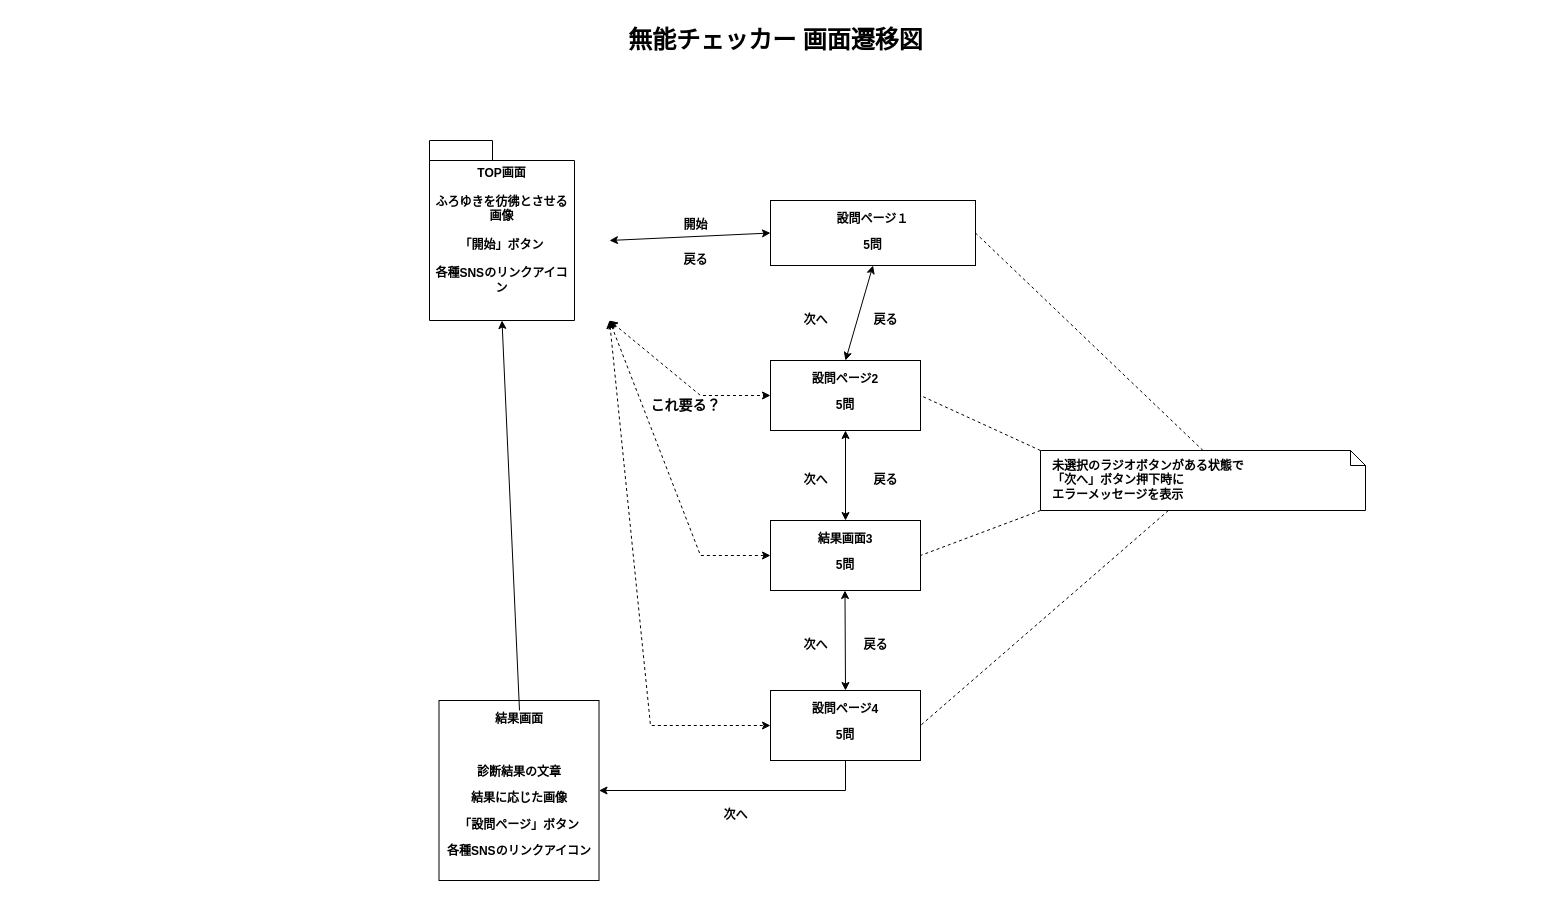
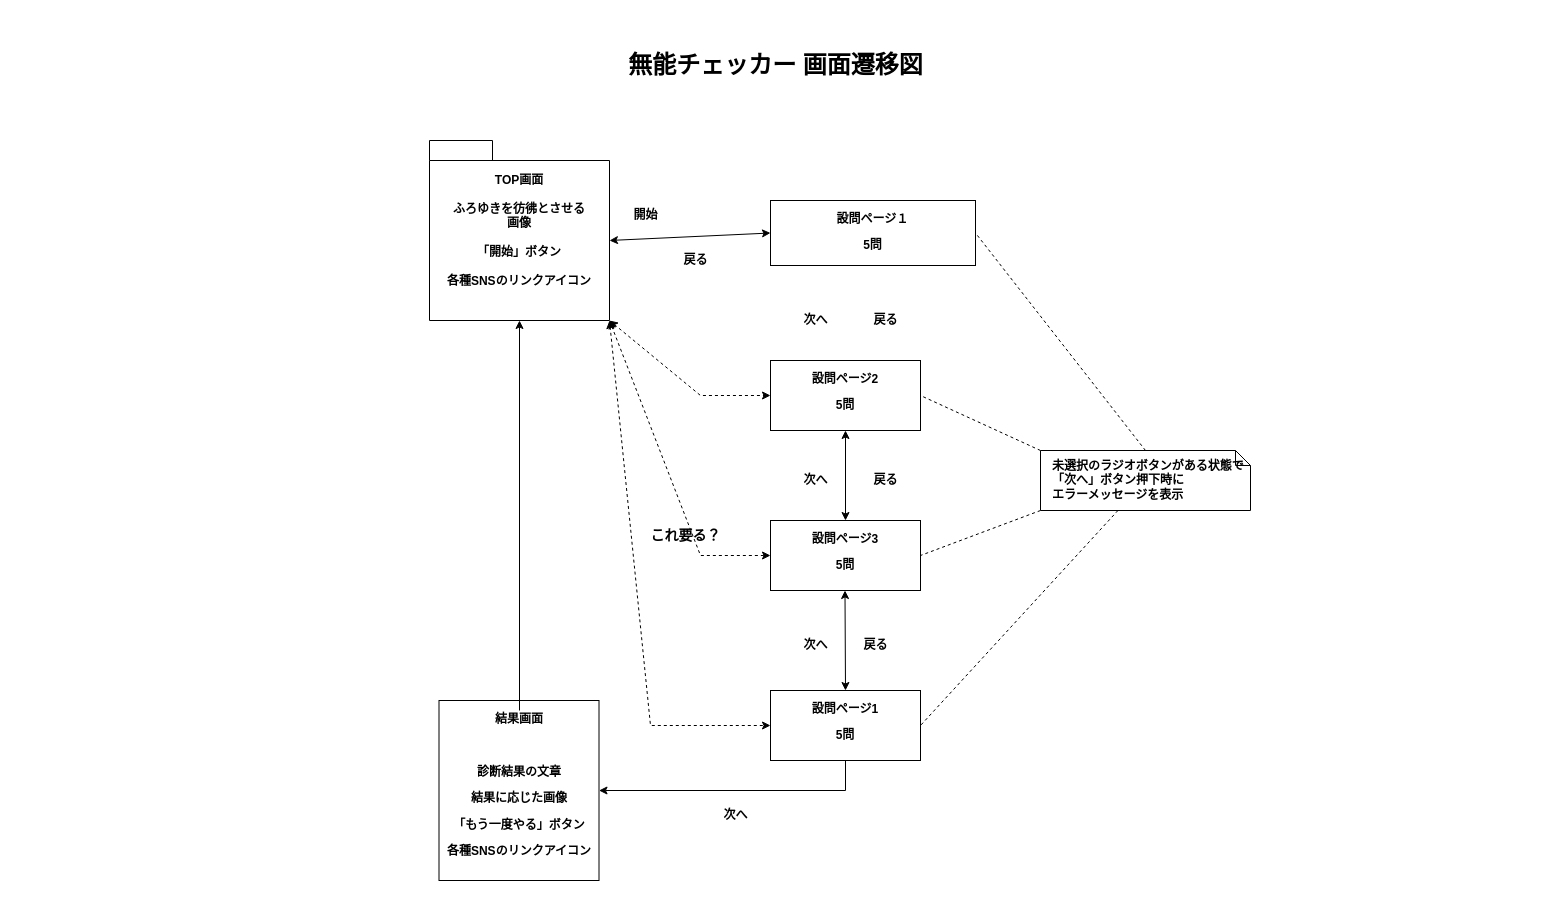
  <mxCell id="0" style=";html=1;" />
  <mxCell id="1" style=";html=1;" parent="0" />
- <mxCell id="2" value="TOP画面&lt;br&gt;&lt;br&gt;ふろゆきを彷彿とさせる&lt;br&gt;画像&lt;br&gt;&lt;br&gt;「開始」ボタン&lt;br&gt;&lt;br&gt;各種SNSのリンクアイコン" style="shape=folder;tabWidth=63;tabHeight=20;tabPosition=left;strokeWidth=1;html=1;whiteSpace=wrap;align=center;fontSize=12;fontStyle=1" parent="1" vertex="1"><mxGeometry x="429" y="140" width="145" height="180" as="geometry" /></mxCell>
- <mxCell id="3" value="&lt;p&gt;結果画面&lt;/p&gt;&lt;p&gt;&lt;br&gt;&lt;/p&gt;&lt;p&gt;診断結果の文章&lt;/p&gt;&lt;p&gt;結果に応じた画像&lt;/p&gt;「&lt;span style=&quot;background-color: initial;&quot;&gt;設問ページ」ボタン&lt;/span&gt;&lt;br&gt;&lt;p&gt;各種SNSのリンクアイコン&lt;/p&gt;" style="shape=rect;html=1;overflow=fill;whiteSpace=wrap;align=center;fontStyle=1" parent="1" vertex="1"><mxGeometry x="438.5" y="700" width="160" height="180" as="geometry" /></mxCell>
+ <mxCell id="2" value="TOP画面&lt;br&gt;&lt;br&gt;ふろゆきを彷彿とさせる&lt;br&gt;画像&lt;br&gt;&lt;br&gt;「開始」ボタン&lt;br&gt;&lt;br&gt;各種SNSのリンクアイコン" style="shape=folder;tabWidth=63;tabHeight=20;tabPosition=left;strokeWidth=1;html=1;whiteSpace=wrap;align=center;fontSize=12;fontStyle=1" parent="1" vertex="1"><mxGeometry x="429" y="140" width="180" height="180" as="geometry" /></mxCell>
+ <mxCell id="3" value="&lt;p&gt;結果画面&lt;/p&gt;&lt;p&gt;&lt;br&gt;&lt;/p&gt;&lt;p&gt;診断結果の文章&lt;/p&gt;&lt;p&gt;結果に応じた画像&lt;/p&gt;「&lt;span style=&quot;background-color: initial;&quot;&gt;もう一度やる」ボタン&lt;/span&gt;&lt;br&gt;&lt;p&gt;各種SNSのリンクアイコン&lt;/p&gt;" style="shape=rect;html=1;overflow=fill;whiteSpace=wrap;align=center;fontStyle=1" parent="1" vertex="1"><mxGeometry x="438.5" y="700" width="160" height="180" as="geometry" /></mxCell>
  <mxCell id="4" value="&lt;p&gt;設問ページ１&lt;/p&gt;&lt;p&gt;5問&lt;/p&gt;" style="shape=rect;html=1;overflow=fill;whiteSpace=wrap;align=center;fontStyle=1" parent="1" vertex="1"><mxGeometry x="770" y="200" width="205" height="65" as="geometry" /></mxCell>
  <mxCell id="5" style="rounded=0;html=1;endArrow=none;endFill=0;jettySize=auto;orthogonalLoop=1;entryX=1;entryY=0.5;entryDx=0;entryDy=0;dashed=1;" parent="1" source="6" target="10" edge="1"><mxGeometry relative="1" as="geometry"><mxPoint x="900.03" y="705" as="targetPoint" /></mxGeometry></mxCell>
- <mxCell id="6" value="&lt;b&gt;未選択のラジオボタンがある状態で&lt;br&gt;「次へ」ボタン押下時に&lt;br&gt;エラーメッセージを表示&lt;br&gt;&lt;/b&gt;" style="shape=note;size=15;align=left;spacingLeft=10;html=1;whiteSpace=wrap;strokeWidth=1;fontSize=12;" parent="1" vertex="1"><mxGeometry x="1040" y="450" width="325" height="60" as="geometry" /></mxCell>
- <mxCell id="7" value="無能チェッカー 画面遷移図" style="text;strokeColor=none;fillColor=none;html=1;fontSize=24;fontStyle=1;verticalAlign=middle;align=center;" parent="1" vertex="1"><mxGeometry x="20" y="20" width="1510" height="40" as="geometry" /></mxCell>
+ <mxCell id="6" value="&lt;b&gt;未選択のラジオボタンがある状態で&lt;br&gt;「次へ」ボタン押下時に&lt;br&gt;エラーメッセージを表示&lt;br&gt;&lt;/b&gt;" style="shape=note;size=15;align=left;spacingLeft=10;html=1;whiteSpace=wrap;strokeWidth=1;fontSize=12;" parent="1" vertex="1"><mxGeometry x="1040" y="450" width="210" height="60" as="geometry" /></mxCell>
+ <mxCell id="7" value="無能チェッカー 画面遷移図" style="text;strokeColor=none;fillColor=none;html=1;fontSize=24;fontStyle=1;verticalAlign=middle;align=center;" parent="1" vertex="1"><mxGeometry x="20" y="45" width="1510" height="40" as="geometry" /></mxCell>
  <mxCell id="8" value="&lt;p&gt;設問ページ2&lt;/p&gt;&lt;p&gt;5問&lt;/p&gt;" style="shape=rect;html=1;overflow=fill;whiteSpace=wrap;align=center;fontStyle=1" vertex="1" parent="1"><mxGeometry x="770" y="360" width="150" height="70" as="geometry" /></mxCell>
- <mxCell id="9" value="&lt;p&gt;結果画面3&lt;/p&gt;&lt;p&gt;5問&lt;/p&gt;" style="shape=rect;html=1;overflow=fill;whiteSpace=wrap;align=center;fontStyle=1" vertex="1" parent="1"><mxGeometry x="770" y="520" width="150" height="70" as="geometry" /></mxCell>
- <mxCell id="10" value="&lt;p&gt;設問ページ4&lt;/p&gt;&lt;p&gt;5問&lt;/p&gt;" style="shape=rect;html=1;overflow=fill;whiteSpace=wrap;align=center;fontStyle=1" vertex="1" parent="1"><mxGeometry x="770" y="690" width="150" height="70" as="geometry" /></mxCell>
+ <mxCell id="9" value="&lt;p&gt;設問ページ3&lt;/p&gt;&lt;p&gt;5問&lt;/p&gt;" style="shape=rect;html=1;overflow=fill;whiteSpace=wrap;align=center;fontStyle=1" vertex="1" parent="1"><mxGeometry x="770" y="520" width="150" height="70" as="geometry" /></mxCell>
+ <mxCell id="10" value="&lt;p&gt;設問ページ1&lt;/p&gt;&lt;p&gt;5問&lt;/p&gt;" style="shape=rect;html=1;overflow=fill;whiteSpace=wrap;align=center;fontStyle=1" vertex="1" parent="1"><mxGeometry x="770" y="690" width="150" height="70" as="geometry" /></mxCell>
  <mxCell id="11" value="" style="endArrow=classic;startArrow=classic;html=1;rounded=0;fontFamily=Helvetica;fontSize=12;fontColor=default;entryX=0;entryY=0.5;entryDx=0;entryDy=0;exitX=0;exitY=0;exitDx=180;exitDy=180;exitPerimeter=0;dashed=1;" edge="1" parent="1" source="2" target="9"><mxGeometry width="50" height="50" relative="1" as="geometry"><mxPoint x="560" y="340" as="sourcePoint" /><mxPoint x="800" y="510" as="targetPoint" /><Array as="points"><mxPoint x="700" y="555" /></Array></mxGeometry></mxCell>
  <mxCell id="12" value="" style="endArrow=classic;startArrow=classic;html=1;rounded=0;fontFamily=Helvetica;fontSize=12;fontColor=default;entryX=0;entryY=0.5;entryDx=0;entryDy=0;exitX=0;exitY=0;exitDx=180;exitDy=180;exitPerimeter=0;dashed=1;" edge="1" parent="1" source="2" target="10"><mxGeometry width="50" height="50" relative="1" as="geometry"><mxPoint x="660" y="710" as="sourcePoint" /><mxPoint x="710" y="660" as="targetPoint" /><Array as="points"><mxPoint x="650" y="725" /></Array></mxGeometry></mxCell>
  <mxCell id="13" value="" style="endArrow=classic;startArrow=classic;html=1;rounded=0;fontFamily=Helvetica;fontSize=12;fontColor=default;entryX=0;entryY=0.5;entryDx=0;entryDy=0;dashed=1;exitX=0;exitY=0;exitDx=180;exitDy=180;exitPerimeter=0;" edge="1" parent="1" source="2"><mxGeometry width="50" height="50" relative="1" as="geometry"><mxPoint x="570" y="330" as="sourcePoint" /><mxPoint x="770" y="395" as="targetPoint" /><Array as="points"><mxPoint x="700" y="395" /></Array></mxGeometry></mxCell>
  <mxCell id="14" value="" style="endArrow=classic;startArrow=classic;html=1;rounded=0;fontFamily=Helvetica;fontSize=12;fontColor=default;entryX=0;entryY=0.5;entryDx=0;entryDy=0;exitX=0;exitY=0;exitDx=180;exitDy=100;exitPerimeter=0;" edge="1" parent="1" source="2" target="4"><mxGeometry width="50" height="50" relative="1" as="geometry"><mxPoint x="680" y="210" as="sourcePoint" /><mxPoint x="1156" y="435" as="targetPoint" /><Array as="points" /></mxGeometry></mxCell>
- <mxCell id="15" value="" style="endArrow=classic;startArrow=classic;html=1;rounded=0;fontFamily=Helvetica;fontSize=12;fontColor=default;entryX=0.5;entryY=0;entryDx=0;entryDy=0;exitX=0.5;exitY=1;exitDx=0;exitDy=0;" edge="1" parent="1" source="4" target="8"><mxGeometry width="50" height="50" relative="1" as="geometry"><mxPoint x="870" y="330" as="sourcePoint" /><mxPoint x="1050" y="330" as="targetPoint" /><Array as="points" /></mxGeometry></mxCell>
  <mxCell id="16" value="" style="endArrow=classic;startArrow=classic;html=1;rounded=0;fontFamily=Helvetica;fontSize=12;fontColor=default;entryX=0.5;entryY=0;entryDx=0;entryDy=0;exitX=0.5;exitY=1;exitDx=0;exitDy=0;" edge="1" parent="1" source="8" target="9"><mxGeometry width="50" height="50" relative="1" as="geometry"><mxPoint x="860" y="430" as="sourcePoint" /><mxPoint x="860" y="510" as="targetPoint" /><Array as="points" /></mxGeometry></mxCell>
  <mxCell id="17" value="" style="endArrow=classic;startArrow=classic;html=1;rounded=0;fontFamily=Helvetica;fontSize=12;fontColor=default;entryX=0.5;entryY=0;entryDx=0;entryDy=0;exitX=0.5;exitY=1;exitDx=0;exitDy=0;" edge="1" parent="1" target="10"><mxGeometry width="50" height="50" relative="1" as="geometry"><mxPoint x="844.5" y="590" as="sourcePoint" /><mxPoint x="844.5" y="670" as="targetPoint" /><Array as="points" /></mxGeometry></mxCell>
  <mxCell id="18" style="rounded=0;html=1;endArrow=none;endFill=0;jettySize=auto;orthogonalLoop=1;entryX=1;entryY=0.5;entryDx=0;entryDy=0;exitX=0;exitY=1;exitDx=0;exitDy=0;exitPerimeter=0;dashed=1;" edge="1" parent="1" source="6" target="9"><mxGeometry relative="1" as="geometry"><mxPoint x="1080" y="510" as="sourcePoint" /><mxPoint x="930" y="735" as="targetPoint" /></mxGeometry></mxCell>
  <mxCell id="19" style="rounded=0;html=1;endArrow=none;endFill=0;jettySize=auto;orthogonalLoop=1;entryX=1;entryY=0.5;entryDx=0;entryDy=0;exitX=0;exitY=0;exitDx=0;exitDy=0;exitPerimeter=0;dashed=1;" edge="1" parent="1" source="6" target="8"><mxGeometry relative="1" as="geometry"><mxPoint x="1080" y="430" as="sourcePoint" /><mxPoint x="910" y="475" as="targetPoint" /></mxGeometry></mxCell>
  <mxCell id="20" style="rounded=0;html=1;endArrow=none;endFill=0;jettySize=auto;orthogonalLoop=1;entryX=1;entryY=0.5;entryDx=0;entryDy=0;exitX=0.5;exitY=0;exitDx=0;exitDy=0;exitPerimeter=0;dashed=1;" edge="1" parent="1" source="6" target="4"><mxGeometry relative="1" as="geometry"><mxPoint x="1100" y="460" as="sourcePoint" /><mxPoint x="930" y="405" as="targetPoint" /></mxGeometry></mxCell>
- <mxCell id="21" value="&lt;b&gt;&lt;font style=&quot;font-size: 14px;&quot;&gt;これ要る？&lt;/font&gt;&lt;/b&gt;" style="text;html=1;align=center;verticalAlign=middle;resizable=0;points=[];autosize=1;strokeColor=none;fillColor=none;fontSize=12;fontFamily=Helvetica;fontColor=default;" vertex="1" parent="1"><mxGeometry x="640" y="390" width="90" height="30" as="geometry" /></mxCell>
- <mxCell id="22" value="開始" style="text;html=1;align=center;verticalAlign=middle;resizable=0;points=[];autosize=1;strokeColor=none;fillColor=none;fontSize=12;fontFamily=Helvetica;fontColor=default;fontStyle=1" vertex="1" parent="1"><mxGeometry x="670" y="210" width="50" height="30" as="geometry" /></mxCell>
+ <mxCell id="21" value="&lt;b&gt;&lt;font style=&quot;font-size: 14px;&quot;&gt;これ要る？&lt;/font&gt;&lt;/b&gt;" style="text;html=1;align=center;verticalAlign=middle;resizable=0;points=[];autosize=1;strokeColor=none;fillColor=none;fontSize=12;fontFamily=Helvetica;fontColor=default;" vertex="1" parent="1"><mxGeometry x="640" y="520" width="90" height="30" as="geometry" /></mxCell>
+ <mxCell id="22" value="開始" style="text;html=1;align=center;verticalAlign=middle;resizable=0;points=[];autosize=1;strokeColor=none;fillColor=none;fontSize=12;fontFamily=Helvetica;fontColor=default;fontStyle=1" vertex="1" parent="1"><mxGeometry x="620" y="200" width="50" height="30" as="geometry" /></mxCell>
  <mxCell id="23" value="次へ" style="text;html=1;align=center;verticalAlign=middle;resizable=0;points=[];autosize=1;strokeColor=none;fillColor=none;fontSize=12;fontFamily=Helvetica;fontColor=default;fontStyle=1" vertex="1" parent="1"><mxGeometry x="790" y="305" width="50" height="30" as="geometry" /></mxCell>
  <mxCell id="24" value="次へ" style="text;html=1;align=center;verticalAlign=middle;resizable=0;points=[];autosize=1;strokeColor=none;fillColor=none;fontSize=12;fontFamily=Helvetica;fontColor=default;fontStyle=1" vertex="1" parent="1"><mxGeometry x="790" y="465" width="50" height="30" as="geometry" /></mxCell>
  <mxCell id="25" value="次へ" style="text;html=1;align=center;verticalAlign=middle;resizable=0;points=[];autosize=1;strokeColor=none;fillColor=none;fontSize=12;fontFamily=Helvetica;fontColor=default;fontStyle=1" vertex="1" parent="1"><mxGeometry x="790" y="630" width="50" height="30" as="geometry" /></mxCell>
  <mxCell id="26" value="次へ" style="text;html=1;align=center;verticalAlign=middle;resizable=0;points=[];autosize=1;strokeColor=none;fillColor=none;fontSize=12;fontFamily=Helvetica;fontColor=default;fontStyle=1" vertex="1" parent="1"><mxGeometry x="710" y="800" width="50" height="30" as="geometry" /></mxCell>
  <mxCell id="27" value="" style="endArrow=classic;html=1;rounded=0;fontFamily=Helvetica;fontSize=12;fontColor=default;exitX=0.5;exitY=1;exitDx=0;exitDy=0;entryX=1;entryY=0.5;entryDx=0;entryDy=0;" edge="1" parent="1" source="10" target="3"><mxGeometry width="50" height="50" relative="1" as="geometry"><mxPoint x="850" y="870" as="sourcePoint" /><mxPoint x="900" y="820" as="targetPoint" /><Array as="points"><mxPoint x="845" y="790" /></Array></mxGeometry></mxCell>
  <mxCell id="28" value="戻る" style="text;html=1;align=center;verticalAlign=middle;resizable=0;points=[];autosize=1;strokeColor=none;fillColor=none;fontSize=12;fontFamily=Helvetica;fontColor=default;fontStyle=1" vertex="1" parent="1"><mxGeometry x="850" y="630" width="50" height="30" as="geometry" /></mxCell>
  <mxCell id="29" value="戻る" style="text;html=1;align=center;verticalAlign=middle;resizable=0;points=[];autosize=1;strokeColor=none;fillColor=none;fontSize=12;fontFamily=Helvetica;fontColor=default;fontStyle=1" vertex="1" parent="1"><mxGeometry x="860" y="465" width="50" height="30" as="geometry" /></mxCell>
  <mxCell id="30" value="戻る" style="text;html=1;align=center;verticalAlign=middle;resizable=0;points=[];autosize=1;strokeColor=none;fillColor=none;fontSize=12;fontFamily=Helvetica;fontColor=default;fontStyle=1" vertex="1" parent="1"><mxGeometry x="860" y="305" width="50" height="30" as="geometry" /></mxCell>
  <mxCell id="31" value="戻る" style="text;html=1;align=center;verticalAlign=middle;resizable=0;points=[];autosize=1;strokeColor=none;fillColor=none;fontSize=12;fontFamily=Helvetica;fontColor=default;fontStyle=1" vertex="1" parent="1"><mxGeometry x="670" y="245" width="50" height="30" as="geometry" /></mxCell>
  <mxCell id="32" value="" style="endArrow=classic;html=1;rounded=0;fontFamily=Helvetica;fontSize=12;fontColor=default;entryX=0.5;entryY=1;entryDx=0;entryDy=0;entryPerimeter=0;" edge="1" parent="1" target="2"><mxGeometry width="50" height="50" relative="1" as="geometry"><mxPoint x="519" y="710" as="sourcePoint" /><mxPoint x="530" y="495" as="targetPoint" /></mxGeometry></mxCell>
